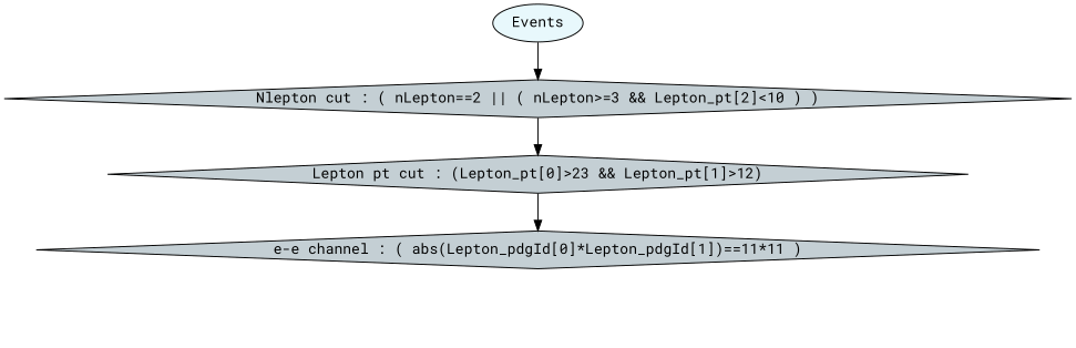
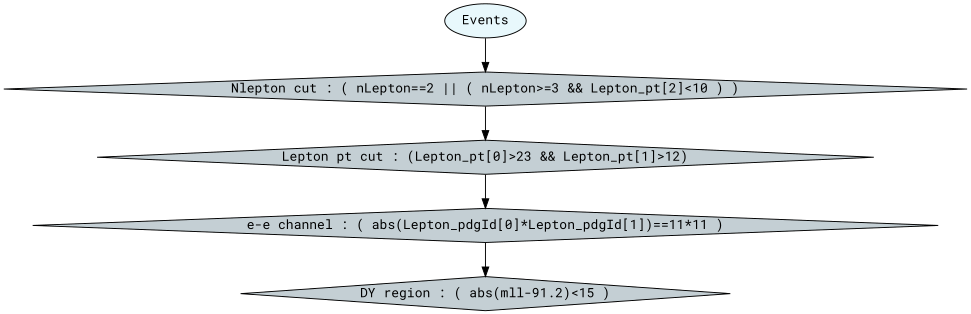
  digraph {
    fontname="Roboto Mono"
    node [fillcolor="#c4cfd4" shape=diamond style=filled fontname="Roboto Mono"]
    edge [fontname="Roboto Mono"]
+   n1 [label="DY region : ( abs(mll-91.2)<15 )"]
    n2 [label="e-e channel : ( abs(Lepton_pdgId[0]*Lepton_pdgId[1])==11*11 )"]
    n3 [label="Lepton pt cut : (Lepton_pt[0]>23 && Lepton_pt[1]>12)"]
    n4 [label="Nlepton cut : ( nLepton==2 || ( nLepton>=3 && Lepton_pt[2]<10 ) )"]
    n5 [fillcolor="#e8f8fc" label=Events shape=oval]
+   n2 -> n1
    n3 -> n2
    n4 -> n3
    n5 -> n4
  }
